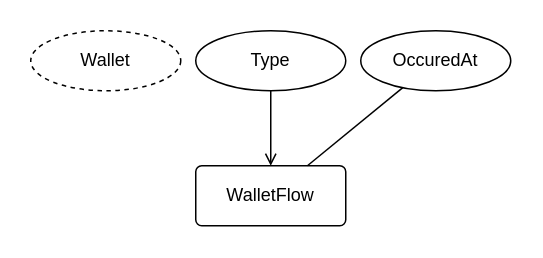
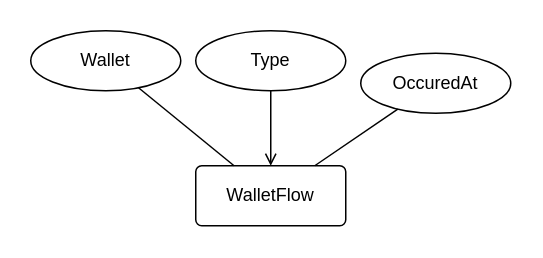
  <mxCell id="0" />
  <mxCell id="1" parent="0" />
  <mxCell id="2" value="WalletFlow" style="rounded=1;arcSize=10;whiteSpace=wrap;html=1;align=center;" parent="1" vertex="1"><mxGeometry x="130" y="110" width="100" height="40" as="geometry" /></mxCell>
- <mxCell id="3" value="Wallet" style="ellipse;whiteSpace=wrap;html=1;align=center;dashed=1;" parent="1" vertex="1"><mxGeometry x="20" y="20" width="100" height="40" as="geometry" /></mxCell>
+ <mxCell id="3" value="Wallet" style="ellipse;whiteSpace=wrap;html=1;align=center;" parent="1" vertex="1"><mxGeometry x="20" y="20" width="100" height="40" as="geometry" /></mxCell>
+ <mxCell id="4" value="" style="endArrow=none;html=1;rounded=0;" parent="1" source="3" target="2" edge="1"><mxGeometry relative="1" as="geometry"><mxPoint x="70" y="170" as="sourcePoint" /><mxPoint x="230" y="170" as="targetPoint" /></mxGeometry></mxCell>
  <mxCell id="5" value="Type" style="ellipse;whiteSpace=wrap;html=1;align=center;" parent="1" vertex="1"><mxGeometry x="130" y="20" width="100" height="40" as="geometry" /></mxCell>
  <mxCell id="6" value="" style="endArrow=open;html=1;rounded=0;" parent="1" source="5" target="2" edge="1"><mxGeometry relative="1" as="geometry"><mxPoint x="140" y="240" as="sourcePoint" /><mxPoint x="300" y="240" as="targetPoint" /></mxGeometry></mxCell>
- <mxCell id="7" value="OccuredAt" style="ellipse;whiteSpace=wrap;html=1;align=center;" parent="1" vertex="1"><mxGeometry x="240" y="20" width="100" height="40" as="geometry" /></mxCell>
+ <mxCell id="7" value="OccuredAt" style="ellipse;whiteSpace=wrap;html=1;align=center;" parent="1" vertex="1"><mxGeometry x="240" y="35" width="100" height="40" as="geometry" /></mxCell>
  <mxCell id="8" value="" style="endArrow=none;html=1;rounded=0;" parent="1" source="2" target="7" edge="1"><mxGeometry relative="1" as="geometry"><mxPoint x="290" y="130" as="sourcePoint" /><mxPoint x="450" y="130" as="targetPoint" /></mxGeometry></mxCell>
